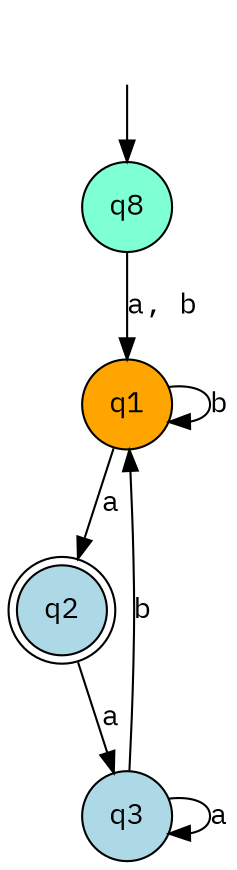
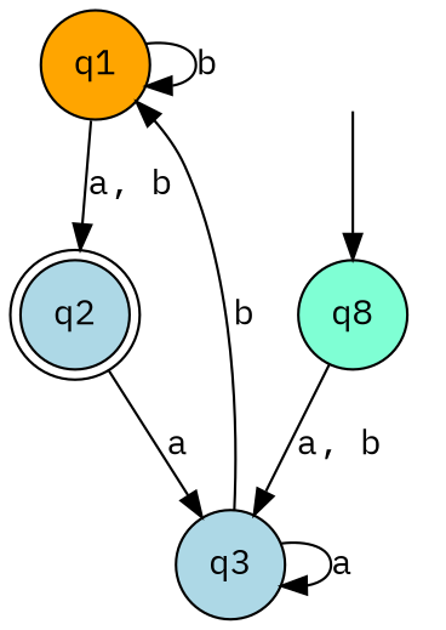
  digraph {
    fontname="IBM Plex Mono"
    node [fillcolor=lightblue fontname="IBM Plex Mono" shape=circle style=filled]
    edge [fontname="IBM Plex Mono"]
    q1 [fillcolor=orange]
    q2 [shape=doublecircle]
    q3
    _nil [style=invis fillcolor="" shape=""]
    n5 [fillcolor=aquamarine label=q8]
    q1 -> q1 [label=b]
-   q1 -> q2 [label=a]
+   q1 -> q2 [label="a, b"]
    q2 -> q3 [label=a]
    q3 -> q1 [label=b]
    q3 -> q3 [label=a]
    _nil -> n5
-   n5 -> q1 [label="a, b"]
+   n5 -> q3 [label="a, b"]
  }
